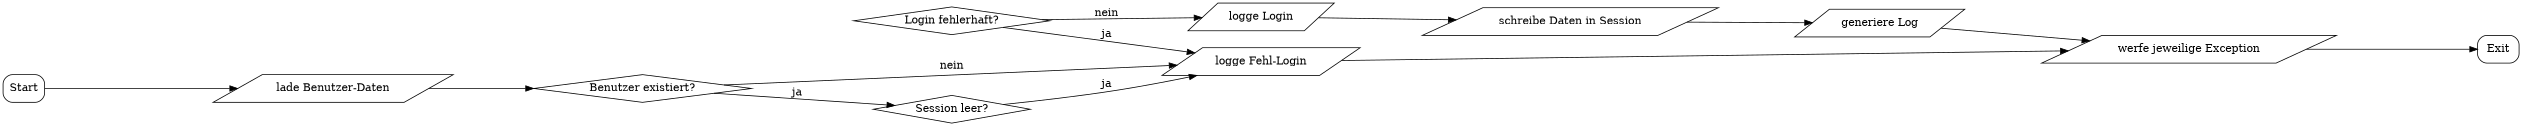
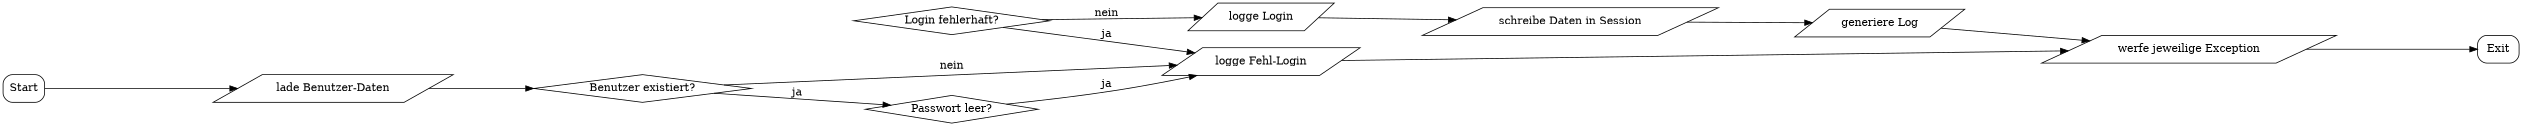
  digraph {
    fontname="DejaVu Serif"
    rankdir=LR
    ranksep="0.1 equally"
    node [fontname="DejaVu Serif" shape=parallelogram]
    edge [fontname="DejaVu Serif"]
    "logge Fehl-Login"
    "logge Login"
    "werfe jeweilige Exception"
    "schreibe Daten in Session"
    Start [shape=box style=rounded]
    "lade Benutzer-Daten"
    "Benutzer existiert?" [shape=diamond]
    Exit [shape=box style=rounded]
-   "Passwort leer?" [shape=diamond label="Session leer?"]
+   "Passwort leer?" [shape=diamond]
    "Login fehlerhaft?" [shape=diamond]
    "generiere Log"
    subgraph sub_1 {
      rank=same
      "logge Fehl-Login"
      "logge Login"
    }
    "logge Fehl-Login" -> "werfe jeweilige Exception"
    "logge Login" -> "schreibe Daten in Session"
    "werfe jeweilige Exception" -> Exit
    "schreibe Daten in Session" -> "generiere Log"
    Start -> "lade Benutzer-Daten"
    "lade Benutzer-Daten" -> "Benutzer existiert?"
    "Benutzer existiert?" -> "logge Fehl-Login" [label=nein]
    "Benutzer existiert?" -> "Passwort leer?" [label=ja]
    "Passwort leer?" -> "logge Fehl-Login" [label=ja]
    "Login fehlerhaft?" -> "logge Fehl-Login" [label=ja]
    "Login fehlerhaft?" -> "logge Login" [label=nein]
    "generiere Log" -> "werfe jeweilige Exception"
  }
